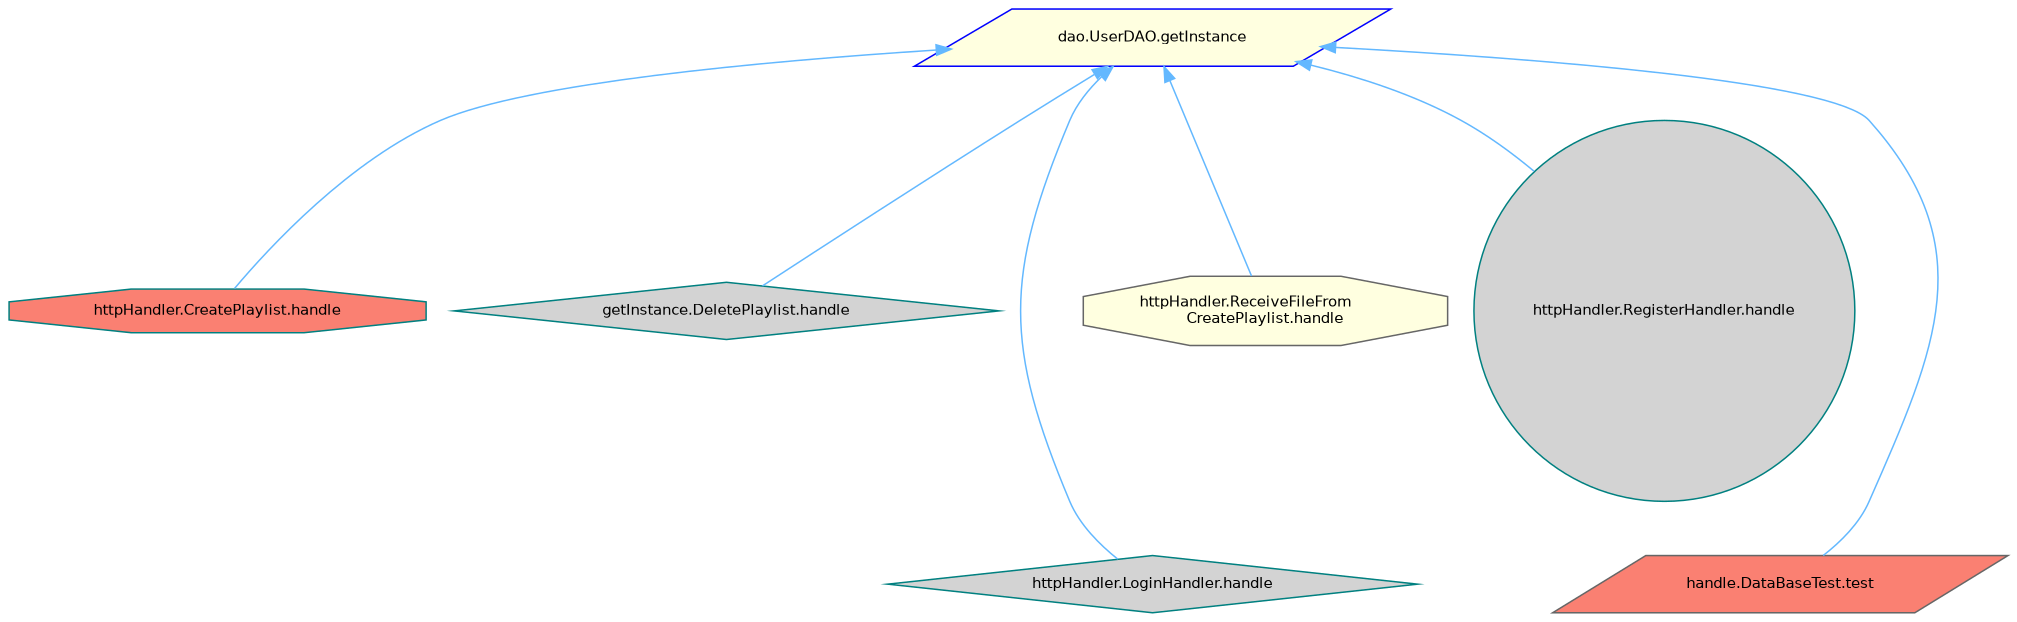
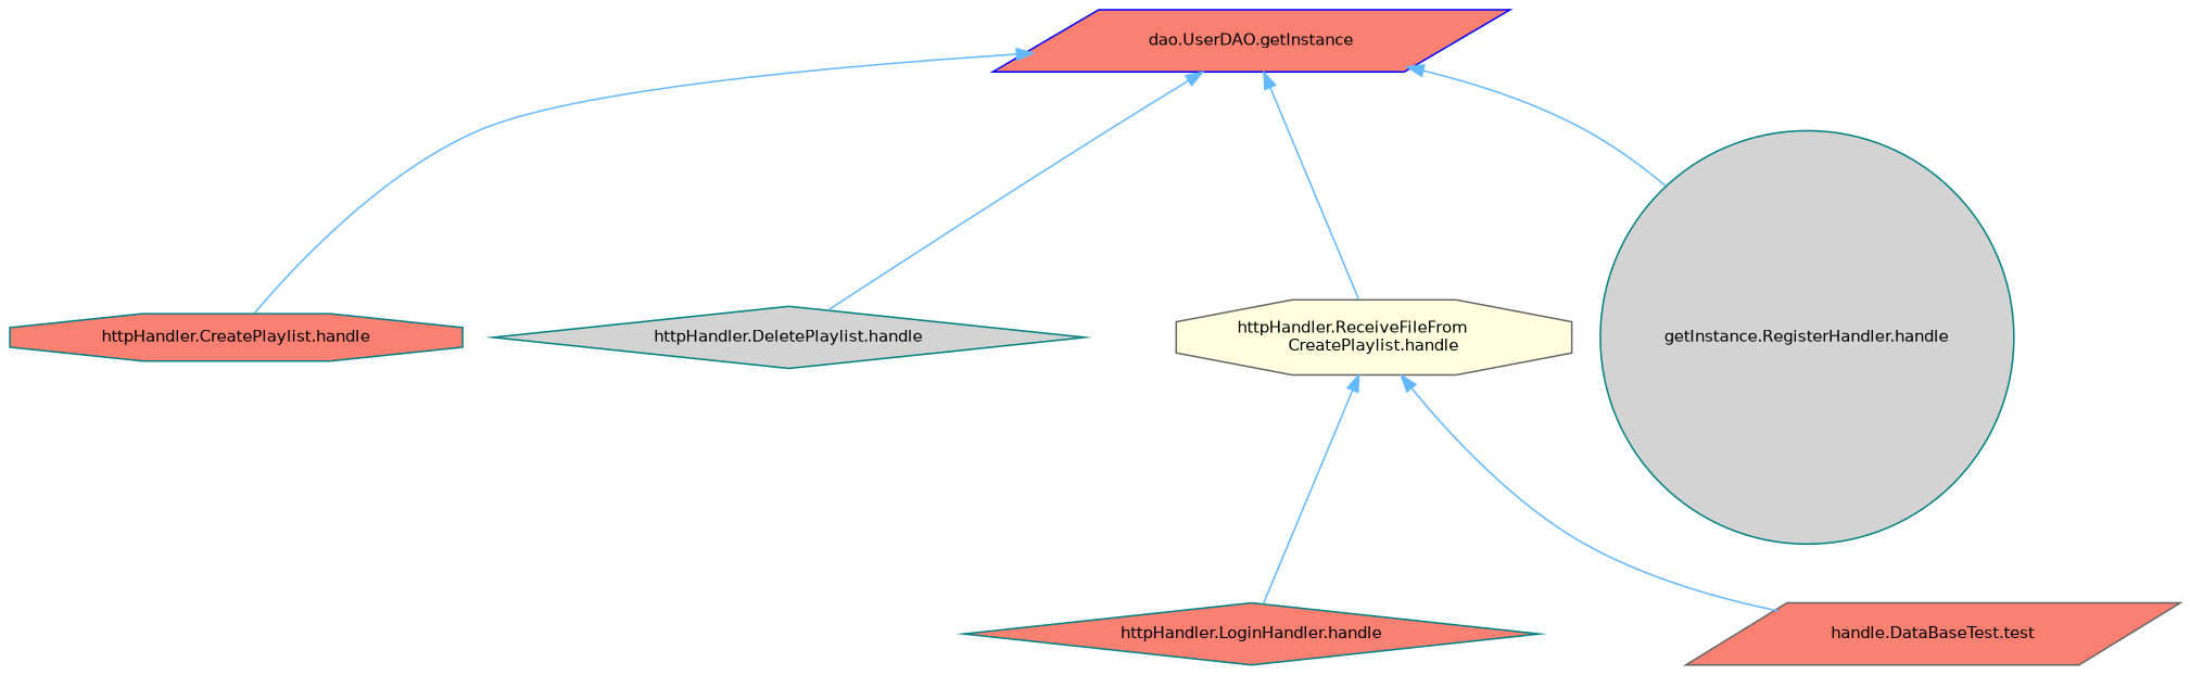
  digraph {
    rankdir=TB
    node [color=teal fillcolor=lightgrey fontname=Helvetica fontsize=10 shape=parallelogram style=filled]
    edge [color=steelblue1 dir=back fontname=Helvetica fontsize=10 labelfontname=Helvetica labelfontsize=10 style=solid]
-   n1 [color=blue fillcolor=lightyellow fontcolor=black height=0.2 label="dao.UserDAO.getInstance" width=0.4]
+   n1 [color=blue fillcolor=salmon fontcolor=black height=0.2 label="dao.UserDAO.getInstance" width=0.4]
    n2 [fillcolor=salmon height=0.2 label="httpHandler.CreatePlaylist.handle" shape=octagon width=0.4]
-   n3 [height=0.2 label="getInstance.DeletePlaylist.handle" shape=diamond width=0.4]
-   n4 [height=0.2 label="httpHandler.LoginHandler.handle" shape=diamond width=0.4]
+   n3 [height=0.2 label="httpHandler.DeletePlaylist.handle" shape=diamond width=0.4]
+   n4 [fillcolor=salmon height=0.2 label="httpHandler.LoginHandler.handle" shape=diamond width=0.4]
    n5 [color=gray40 fillcolor=lightyellow height=0.2 label="httpHandler.ReceiveFileFrom\lCreatePlaylist.handle" shape=octagon width=0.4]
-   n6 [height=0.2 label="httpHandler.RegisterHandler.handle" shape=circle width=0.4]
+   n6 [height=0.2 label="getInstance.RegisterHandler.handle" shape=circle width=0.4]
    n7 [color=gray40 fillcolor=salmon height=0.2 label="handle.DataBaseTest.test" width=0.4]
    n1 -> n2
    n1 -> n3
-   n1 -> n4
+   n5 -> n4
    n1 -> n5
    n1 -> n6
-   n1 -> n7
+   n5 -> n7
  }
